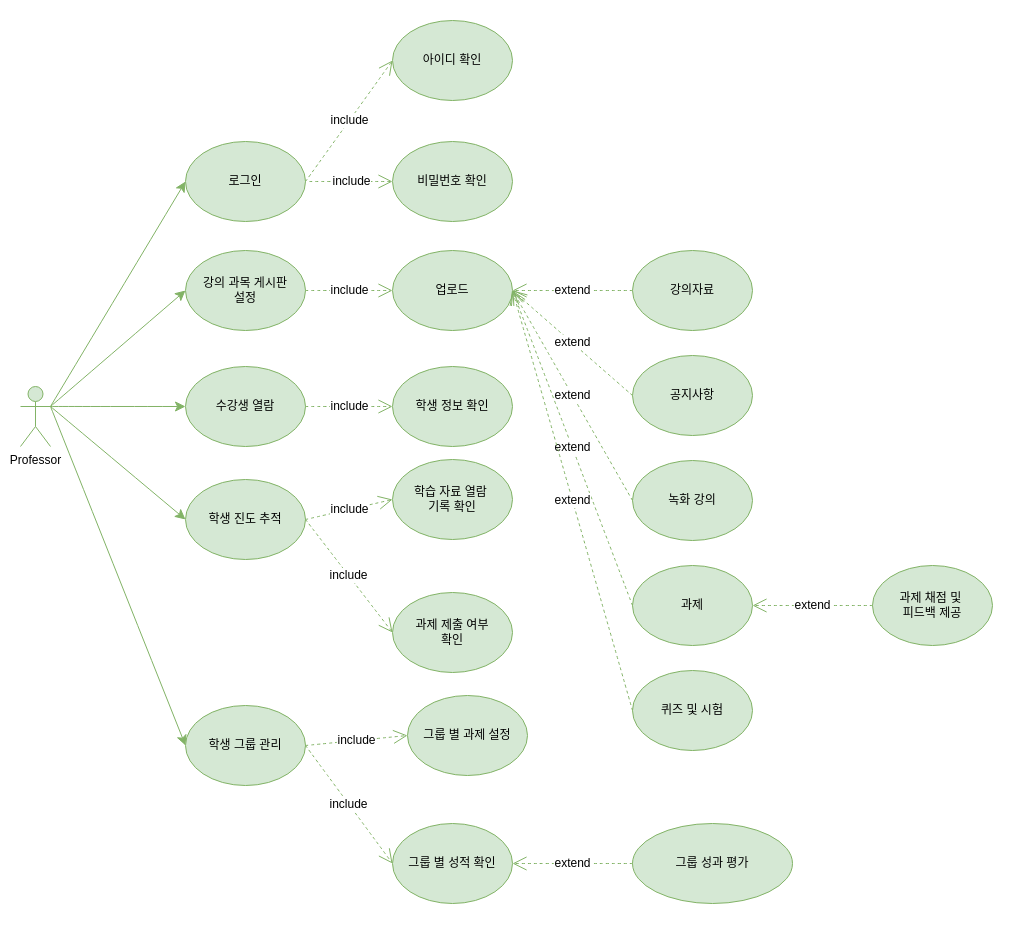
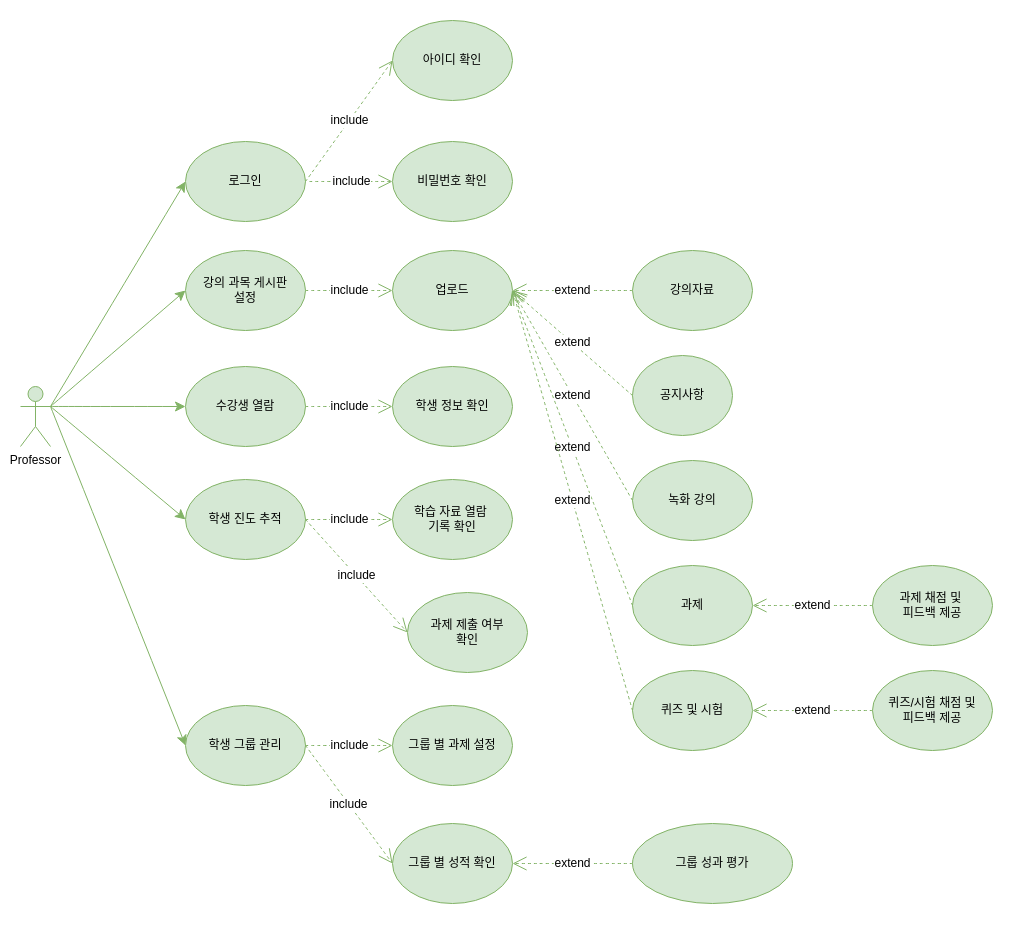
  <mxCell id="0" />
  <mxCell id="1" parent="0" />
  <mxCell id="2" value="" style="edgeStyle=none;curved=1;rounded=0;orthogonalLoop=1;jettySize=auto;html=1;fontSize=12;startSize=8;endSize=8;entryX=0;entryY=0.5;entryDx=0;entryDy=0;exitX=1;exitY=0.333;exitDx=0;exitDy=0;exitPerimeter=0;fillColor=#d5e8d4;strokeColor=#82b366;" parent="1" source="4" target="7" edge="1"><mxGeometry relative="1" as="geometry" /></mxCell>
  <mxCell id="3" value="" style="edgeStyle=none;curved=1;rounded=0;orthogonalLoop=1;jettySize=auto;html=1;fontSize=12;startSize=8;endSize=8;entryX=0;entryY=0.5;entryDx=0;entryDy=0;exitX=1;exitY=0.333;exitDx=0;exitDy=0;exitPerimeter=0;fillColor=#d5e8d4;strokeColor=#82b366;" parent="1" source="4" target="9" edge="1"><mxGeometry relative="1" as="geometry"><Array as="points" /></mxGeometry></mxCell>
  <mxCell id="4" value="Professor" style="shape=umlActor;verticalLabelPosition=bottom;verticalAlign=top;html=1;outlineConnect=0;fillColor=#d5e8d4;strokeColor=#82b366;" parent="1" vertex="1"><mxGeometry x="20" y="386" width="30" height="60" as="geometry" /></mxCell>
  <mxCell id="5" value="수강생 열람" style="ellipse;whiteSpace=wrap;html=1;fillColor=#d5e8d4;strokeColor=#82b366;" parent="1" vertex="1"><mxGeometry x="185" y="366" width="120" height="80" as="geometry" /></mxCell>
  <mxCell id="6" value="강의 과목 게시판&lt;div&gt;설정&lt;/div&gt;" style="ellipse;whiteSpace=wrap;html=1;fillColor=#d5e8d4;strokeColor=#82b366;" parent="1" vertex="1"><mxGeometry x="185" y="250" width="120" height="80" as="geometry" /></mxCell>
  <mxCell id="7" value="로그인" style="ellipse;whiteSpace=wrap;html=1;fillColor=#d5e8d4;strokeColor=#82b366;" parent="1" vertex="1"><mxGeometry x="185" y="141" width="120" height="80" as="geometry" /></mxCell>
  <mxCell id="8" value="학생 진도 추적" style="ellipse;whiteSpace=wrap;html=1;fillColor=#d5e8d4;strokeColor=#82b366;" parent="1" vertex="1"><mxGeometry x="185" y="479" width="120" height="80" as="geometry" /></mxCell>
  <mxCell id="9" value="학생 그룹 관리" style="ellipse;whiteSpace=wrap;html=1;fillColor=#d5e8d4;strokeColor=#82b366;" parent="1" vertex="1"><mxGeometry x="185" y="705" width="120" height="80" as="geometry" /></mxCell>
  <mxCell id="10" value="비밀번호 확인" style="ellipse;whiteSpace=wrap;html=1;fillColor=#d5e8d4;strokeColor=#82b366;" parent="1" vertex="1"><mxGeometry x="392" y="141" width="120" height="80" as="geometry" /></mxCell>
  <mxCell id="11" value="" style="endArrow=classic;html=1;rounded=0;fontSize=12;startSize=8;endSize=8;curved=1;exitX=1;exitY=0.333;exitDx=0;exitDy=0;exitPerimeter=0;entryX=0;entryY=0.5;entryDx=0;entryDy=0;fillColor=#d5e8d4;strokeColor=#82b366;" parent="1" source="4" target="6" edge="1"><mxGeometry width="50" height="50" relative="1" as="geometry"><mxPoint x="129" y="467" as="sourcePoint" /><mxPoint x="156" y="483" as="targetPoint" /></mxGeometry></mxCell>
  <mxCell id="12" value="" style="endArrow=classic;html=1;rounded=0;fontSize=12;startSize=8;endSize=8;curved=1;exitX=1;exitY=0.333;exitDx=0;exitDy=0;exitPerimeter=0;entryX=0;entryY=0.5;entryDx=0;entryDy=0;fillColor=#d5e8d4;strokeColor=#82b366;" parent="1" source="4" target="5" edge="1"><mxGeometry width="50" height="50" relative="1" as="geometry"><mxPoint x="129" y="467" as="sourcePoint" /><mxPoint x="179" y="417" as="targetPoint" /></mxGeometry></mxCell>
  <mxCell id="13" value="" style="endArrow=classic;html=1;rounded=0;fontSize=12;startSize=8;endSize=8;curved=1;exitX=1;exitY=0.333;exitDx=0;exitDy=0;exitPerimeter=0;entryX=0;entryY=0.5;entryDx=0;entryDy=0;fillColor=#d5e8d4;strokeColor=#82b366;" parent="1" source="4" target="8" edge="1"><mxGeometry width="50" height="50" relative="1" as="geometry"><mxPoint x="129" y="467" as="sourcePoint" /><mxPoint x="179" y="417" as="targetPoint" /></mxGeometry></mxCell>
  <mxCell id="14" value="아이디 확인" style="ellipse;whiteSpace=wrap;html=1;fillColor=#d5e8d4;strokeColor=#82b366;" parent="1" vertex="1"><mxGeometry x="392" y="20" width="120" height="80" as="geometry" /></mxCell>
  <mxCell id="15" value="include" style="endArrow=open;endSize=12;dashed=1;html=1;rounded=0;fontSize=12;curved=1;exitX=1;exitY=0.5;exitDx=0;exitDy=0;entryX=0;entryY=0.5;entryDx=0;entryDy=0;fillColor=#d5e8d4;strokeColor=#82b366;" parent="1" source="7" target="14" edge="1"><mxGeometry width="160" relative="1" as="geometry"><mxPoint x="309" y="207" as="sourcePoint" /><mxPoint x="525" y="127" as="targetPoint" /></mxGeometry></mxCell>
  <mxCell id="16" value="include" style="endArrow=open;endSize=12;dashed=1;html=1;rounded=0;fontSize=12;curved=1;entryX=0;entryY=0.5;entryDx=0;entryDy=0;fillColor=#d5e8d4;strokeColor=#82b366;" parent="1" target="10" edge="1"><mxGeometry width="160" relative="1" as="geometry"><mxPoint x="309" y="181" as="sourcePoint" /><mxPoint x="315" y="191" as="targetPoint" /></mxGeometry></mxCell>
  <mxCell id="17" value="업로드" style="ellipse;whiteSpace=wrap;html=1;fillColor=#d5e8d4;strokeColor=#82b366;" parent="1" vertex="1"><mxGeometry x="392" y="250" width="120" height="80" as="geometry" /></mxCell>
  <mxCell id="18" value="학생 정보 확인" style="ellipse;whiteSpace=wrap;html=1;fillColor=#d5e8d4;strokeColor=#82b366;" parent="1" vertex="1"><mxGeometry x="392" y="366" width="120" height="80" as="geometry" /></mxCell>
- <mxCell id="19" value="학습 자료 열람&amp;nbsp;&lt;div&gt;기록 확인&lt;/div&gt;" style="ellipse;whiteSpace=wrap;html=1;fillColor=#d5e8d4;strokeColor=#82b366;" parent="1" vertex="1"><mxGeometry x="392" y="459" width="120" height="80" as="geometry" /></mxCell>
- <mxCell id="20" value="과제 제출 여부&lt;div&gt;확인&lt;/div&gt;" style="ellipse;whiteSpace=wrap;html=1;fillColor=#d5e8d4;strokeColor=#82b366;" parent="1" vertex="1"><mxGeometry x="392" y="592" width="120" height="80" as="geometry" /></mxCell>
- <mxCell id="21" value="그룹 별 과제 설정" style="ellipse;whiteSpace=wrap;html=1;fillColor=#d5e8d4;strokeColor=#82b366;" parent="1" vertex="1"><mxGeometry x="407" y="695" width="120" height="80" as="geometry" /></mxCell>
+ <mxCell id="19" value="학습 자료 열람&amp;nbsp;&lt;div&gt;기록 확인&lt;/div&gt;" style="ellipse;whiteSpace=wrap;html=1;fillColor=#d5e8d4;strokeColor=#82b366;" parent="1" vertex="1"><mxGeometry x="392" y="479" width="120" height="80" as="geometry" /></mxCell>
+ <mxCell id="20" value="과제 제출 여부&lt;div&gt;확인&lt;/div&gt;" style="ellipse;whiteSpace=wrap;html=1;fillColor=#d5e8d4;strokeColor=#82b366;" parent="1" vertex="1"><mxGeometry x="407" y="592" width="120" height="80" as="geometry" /></mxCell>
+ <mxCell id="21" value="그룹 별 과제 설정" style="ellipse;whiteSpace=wrap;html=1;fillColor=#d5e8d4;strokeColor=#82b366;" parent="1" vertex="1"><mxGeometry x="392" y="705" width="120" height="80" as="geometry" /></mxCell>
  <mxCell id="22" value="그룹 별 성적 확인" style="ellipse;whiteSpace=wrap;html=1;fillColor=#d5e8d4;strokeColor=#82b366;" parent="1" vertex="1"><mxGeometry x="392" y="823" width="120" height="80" as="geometry" /></mxCell>
  <mxCell id="23" value="include" style="endArrow=open;endSize=12;dashed=1;html=1;rounded=0;fontSize=12;curved=1;entryX=0;entryY=0.5;entryDx=0;entryDy=0;exitX=1;exitY=0.5;exitDx=0;exitDy=0;fillColor=#d5e8d4;strokeColor=#82b366;" parent="1" source="6" target="17" edge="1"><mxGeometry width="160" relative="1" as="geometry"><mxPoint x="319" y="191" as="sourcePoint" /><mxPoint x="402" y="191" as="targetPoint" /></mxGeometry></mxCell>
  <mxCell id="24" value="include" style="endArrow=open;endSize=12;dashed=1;html=1;rounded=0;fontSize=12;curved=1;entryX=0;entryY=0.5;entryDx=0;entryDy=0;exitX=1;exitY=0.5;exitDx=0;exitDy=0;fillColor=#d5e8d4;strokeColor=#82b366;" parent="1" source="5" target="18" edge="1"><mxGeometry width="160" relative="1" as="geometry"><mxPoint x="315" y="300" as="sourcePoint" /><mxPoint x="402" y="300" as="targetPoint" /></mxGeometry></mxCell>
  <mxCell id="25" value="include" style="endArrow=open;endSize=12;dashed=1;html=1;rounded=0;fontSize=12;curved=1;entryX=0;entryY=0.5;entryDx=0;entryDy=0;exitX=1;exitY=0.5;exitDx=0;exitDy=0;fillColor=#d5e8d4;strokeColor=#82b366;" parent="1" source="8" target="19" edge="1"><mxGeometry width="160" relative="1" as="geometry"><mxPoint x="315" y="398" as="sourcePoint" /><mxPoint x="402" y="398" as="targetPoint" /></mxGeometry></mxCell>
  <mxCell id="26" value="include" style="endArrow=open;endSize=12;dashed=1;html=1;rounded=0;fontSize=12;curved=1;entryX=0;entryY=0.5;entryDx=0;entryDy=0;exitX=1;exitY=0.5;exitDx=0;exitDy=0;fillColor=#d5e8d4;strokeColor=#82b366;" parent="1" source="8" target="20" edge="1"><mxGeometry width="160" relative="1" as="geometry"><mxPoint x="315" y="529" as="sourcePoint" /><mxPoint x="402" y="529" as="targetPoint" /></mxGeometry></mxCell>
  <mxCell id="27" value="include" style="endArrow=open;endSize=12;dashed=1;html=1;rounded=0;fontSize=12;curved=1;entryX=0;entryY=0.5;entryDx=0;entryDy=0;exitX=1;exitY=0.5;exitDx=0;exitDy=0;fillColor=#d5e8d4;strokeColor=#82b366;" parent="1" source="9" target="21" edge="1"><mxGeometry width="160" relative="1" as="geometry"><mxPoint x="325" y="516" as="sourcePoint" /><mxPoint x="412" y="516" as="targetPoint" /></mxGeometry></mxCell>
  <mxCell id="28" value="include" style="endArrow=open;endSize=12;dashed=1;html=1;rounded=0;fontSize=12;curved=1;entryX=0;entryY=0.5;entryDx=0;entryDy=0;exitX=1;exitY=0.5;exitDx=0;exitDy=0;fillColor=#d5e8d4;strokeColor=#82b366;" parent="1" source="9" target="22" edge="1"><mxGeometry width="160" relative="1" as="geometry"><mxPoint x="315" y="755" as="sourcePoint" /><mxPoint x="402" y="755" as="targetPoint" /></mxGeometry></mxCell>
  <mxCell id="29" value="강의자료" style="ellipse;whiteSpace=wrap;html=1;fillColor=#d5e8d4;strokeColor=#82b366;" parent="1" vertex="1"><mxGeometry x="632" y="250" width="120" height="80" as="geometry" /></mxCell>
  <mxCell id="30" value="extend" style="endArrow=open;endSize=12;dashed=1;html=1;rounded=0;fontSize=12;curved=1;entryX=1;entryY=0.5;entryDx=0;entryDy=0;exitX=0;exitY=0.5;exitDx=0;exitDy=0;fillColor=#d5e8d4;strokeColor=#82b366;" parent="1" source="29" target="17" edge="1"><mxGeometry width="160" relative="1" as="geometry"><mxPoint x="319" y="191" as="sourcePoint" /><mxPoint x="402" y="191" as="targetPoint" /></mxGeometry></mxCell>
- <mxCell id="31" value="공지사항" style="ellipse;whiteSpace=wrap;html=1;fillColor=#d5e8d4;strokeColor=#82b366;" parent="1" vertex="1"><mxGeometry x="632" y="355" width="120" height="80" as="geometry" /></mxCell>
+ <mxCell id="31" value="공지사항" style="ellipse;whiteSpace=wrap;html=1;fillColor=#d5e8d4;strokeColor=#82b366;" parent="1" vertex="1"><mxGeometry x="632" y="355" width="100" height="80" as="geometry" /></mxCell>
  <mxCell id="32" value="extend" style="endArrow=open;endSize=12;dashed=1;html=1;rounded=0;fontSize=12;curved=1;entryX=1;entryY=0.5;entryDx=0;entryDy=0;exitX=0;exitY=0.5;exitDx=0;exitDy=0;fillColor=#d5e8d4;strokeColor=#82b366;" parent="1" source="31" target="17" edge="1"><mxGeometry width="160" relative="1" as="geometry"><mxPoint x="319" y="297" as="sourcePoint" /><mxPoint x="512" y="396" as="targetPoint" /></mxGeometry></mxCell>
  <mxCell id="33" value="녹화 강의" style="ellipse;whiteSpace=wrap;html=1;fillColor=#d5e8d4;strokeColor=#82b366;" parent="1" vertex="1"><mxGeometry x="632" y="460" width="120" height="80" as="geometry" /></mxCell>
  <mxCell id="34" value="과제" style="ellipse;whiteSpace=wrap;html=1;fillColor=#d5e8d4;strokeColor=#82b366;" parent="1" vertex="1"><mxGeometry x="632" y="565" width="120" height="80" as="geometry" /></mxCell>
  <mxCell id="35" value="퀴즈 및 시험" style="ellipse;whiteSpace=wrap;html=1;fillColor=#d5e8d4;strokeColor=#82b366;" parent="1" vertex="1"><mxGeometry x="632" y="670" width="120" height="80" as="geometry" /></mxCell>
  <mxCell id="36" value="extend" style="endArrow=open;endSize=12;dashed=1;html=1;rounded=0;fontSize=12;curved=1;entryX=1;entryY=0.5;entryDx=0;entryDy=0;exitX=0;exitY=0.5;exitDx=0;exitDy=0;fillColor=#d5e8d4;strokeColor=#82b366;" parent="1" source="33" target="17" edge="1"><mxGeometry width="160" relative="1" as="geometry"><mxPoint x="642" y="405" as="sourcePoint" /><mxPoint x="522" y="300" as="targetPoint" /></mxGeometry></mxCell>
  <mxCell id="37" value="extend" style="endArrow=open;endSize=12;dashed=1;html=1;rounded=0;fontSize=12;curved=1;entryX=1;entryY=0.5;entryDx=0;entryDy=0;exitX=0;exitY=0.5;exitDx=0;exitDy=0;fillColor=#d5e8d4;strokeColor=#82b366;" parent="1" source="34" target="17" edge="1"><mxGeometry width="160" relative="1" as="geometry"><mxPoint x="642" y="510" as="sourcePoint" /><mxPoint x="522" y="300" as="targetPoint" /></mxGeometry></mxCell>
  <mxCell id="38" value="extend" style="endArrow=open;endSize=12;dashed=1;html=1;rounded=0;fontSize=12;curved=1;entryX=1;entryY=0.5;entryDx=0;entryDy=0;exitX=0;exitY=0.5;exitDx=0;exitDy=0;fillColor=#d5e8d4;strokeColor=#82b366;" parent="1" source="35" target="17" edge="1"><mxGeometry width="160" relative="1" as="geometry"><mxPoint x="642" y="615" as="sourcePoint" /><mxPoint x="522" y="300" as="targetPoint" /></mxGeometry></mxCell>
+ <mxCell id="39" value="퀴즈/시험 채점 및&lt;div&gt;피드백 제공&lt;/div&gt;" style="ellipse;whiteSpace=wrap;html=1;fillColor=#d5e8d4;strokeColor=#82b366;" parent="1" vertex="1"><mxGeometry x="872" y="670" width="120" height="80" as="geometry" /></mxCell>
  <mxCell id="40" value="과제 채점 및&amp;nbsp;&lt;div&gt;피드백 제공&lt;/div&gt;" style="ellipse;whiteSpace=wrap;html=1;fillColor=#d5e8d4;strokeColor=#82b366;" parent="1" vertex="1"><mxGeometry x="872" y="565" width="120" height="80" as="geometry" /></mxCell>
  <mxCell id="41" value="extend" style="endArrow=open;endSize=12;dashed=1;html=1;rounded=0;fontSize=12;curved=1;entryX=1;entryY=0.5;entryDx=0;entryDy=0;exitX=0;exitY=0.5;exitDx=0;exitDy=0;fillColor=#d5e8d4;strokeColor=#82b366;" parent="1" source="40" target="34" edge="1"><mxGeometry width="160" relative="1" as="geometry"><mxPoint x="642" y="615" as="sourcePoint" /><mxPoint x="522" y="300" as="targetPoint" /></mxGeometry></mxCell>
+ <mxCell id="42" value="extend" style="endArrow=open;endSize=12;dashed=1;html=1;rounded=0;fontSize=12;curved=1;entryX=1;entryY=0.5;entryDx=0;entryDy=0;exitX=0;exitY=0.5;exitDx=0;exitDy=0;fillColor=#d5e8d4;strokeColor=#82b366;" parent="1" source="39" target="35" edge="1"><mxGeometry width="160" relative="1" as="geometry"><mxPoint x="652" y="625" as="sourcePoint" /><mxPoint x="532" y="310" as="targetPoint" /></mxGeometry></mxCell>
  <mxCell id="43" value="그룹 성과 평가" style="ellipse;whiteSpace=wrap;html=1;fillColor=#d5e8d4;strokeColor=#82b366;" parent="1" vertex="1"><mxGeometry x="632" y="823" width="160" height="80" as="geometry" /></mxCell>
  <mxCell id="44" value="extend" style="endArrow=open;endSize=12;dashed=1;html=1;rounded=0;fontSize=12;curved=1;entryX=1;entryY=0.5;entryDx=0;entryDy=0;exitX=0;exitY=0.5;exitDx=0;exitDy=0;fillColor=#d5e8d4;strokeColor=#82b366;" parent="1" source="43" target="22" edge="1"><mxGeometry width="160" relative="1" as="geometry"><mxPoint x="882" y="720" as="sourcePoint" /><mxPoint x="762" y="720" as="targetPoint" /></mxGeometry></mxCell>
